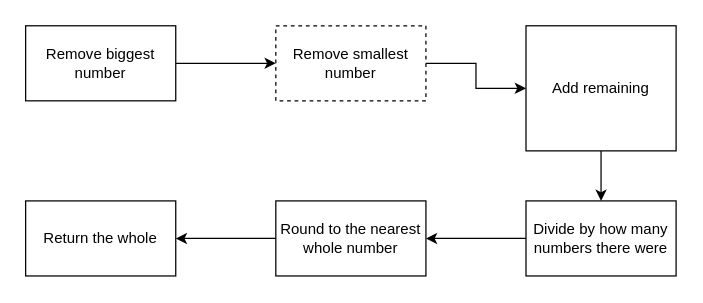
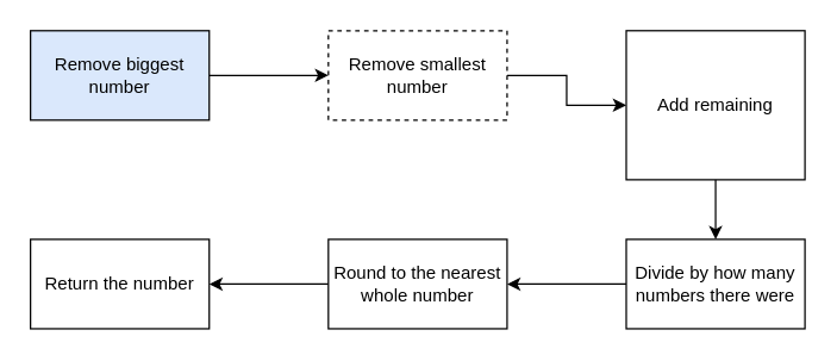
  <mxCell id="0" />
  <mxCell id="1" parent="0" />
  <mxCell id="2" style="edgeStyle=orthogonalEdgeStyle;rounded=0;orthogonalLoop=1;jettySize=auto;html=1;" edge="1" parent="1" source="3" target="5"><mxGeometry relative="1" as="geometry" /></mxCell>
- <mxCell id="3" value="Remove biggest number" style="rounded=0;whiteSpace=wrap;html=1;" vertex="1" parent="1"><mxGeometry x="20" y="20" width="120" height="60" as="geometry" /></mxCell>
+ <mxCell id="3" value="Remove biggest number" style="rounded=0;whiteSpace=wrap;html=1;fillColor=#dae8fc;" vertex="1" parent="1"><mxGeometry x="20" y="20" width="120" height="60" as="geometry" /></mxCell>
  <mxCell id="4" style="edgeStyle=orthogonalEdgeStyle;rounded=0;orthogonalLoop=1;jettySize=auto;html=1;" edge="1" parent="1" source="5" target="7"><mxGeometry relative="1" as="geometry" /></mxCell>
  <mxCell id="5" value="Remove smallest number" style="rounded=0;whiteSpace=wrap;html=1;dashed=1;" vertex="1" parent="1"><mxGeometry x="220" y="20" width="120" height="60" as="geometry" /></mxCell>
  <mxCell id="6" value="" style="edgeStyle=orthogonalEdgeStyle;rounded=0;orthogonalLoop=1;jettySize=auto;html=1;" edge="1" parent="1" source="7" target="9"><mxGeometry relative="1" as="geometry" /></mxCell>
  <mxCell id="7" value="&lt;div&gt;Add remaining&lt;/div&gt;" style="rounded=0;whiteSpace=wrap;html=1;" vertex="1" parent="1"><mxGeometry x="420" y="20" width="120" height="100" as="geometry" /></mxCell>
  <mxCell id="8" value="" style="edgeStyle=orthogonalEdgeStyle;rounded=0;orthogonalLoop=1;jettySize=auto;html=1;" edge="1" parent="1" source="9" target="11"><mxGeometry relative="1" as="geometry" /></mxCell>
  <mxCell id="9" value="Divide by how many numbers there were" style="whiteSpace=wrap;html=1;rounded=0;" vertex="1" parent="1"><mxGeometry x="420" y="160" width="120" height="60" as="geometry" /></mxCell>
  <mxCell id="10" value="" style="edgeStyle=orthogonalEdgeStyle;rounded=0;orthogonalLoop=1;jettySize=auto;html=1;" edge="1" parent="1" source="11" target="12"><mxGeometry relative="1" as="geometry" /></mxCell>
  <mxCell id="11" value="Round to the nearest whole number" style="whiteSpace=wrap;html=1;rounded=0;" vertex="1" parent="1"><mxGeometry x="220" y="160" width="120" height="60" as="geometry" /></mxCell>
- <mxCell id="12" value="Return the whole" style="whiteSpace=wrap;html=1;rounded=0;" vertex="1" parent="1"><mxGeometry x="20" y="160" width="120" height="60" as="geometry" /></mxCell>
+ <mxCell id="12" value="Return the number" style="whiteSpace=wrap;html=1;rounded=0;" vertex="1" parent="1"><mxGeometry x="20" y="160" width="120" height="60" as="geometry" /></mxCell>
